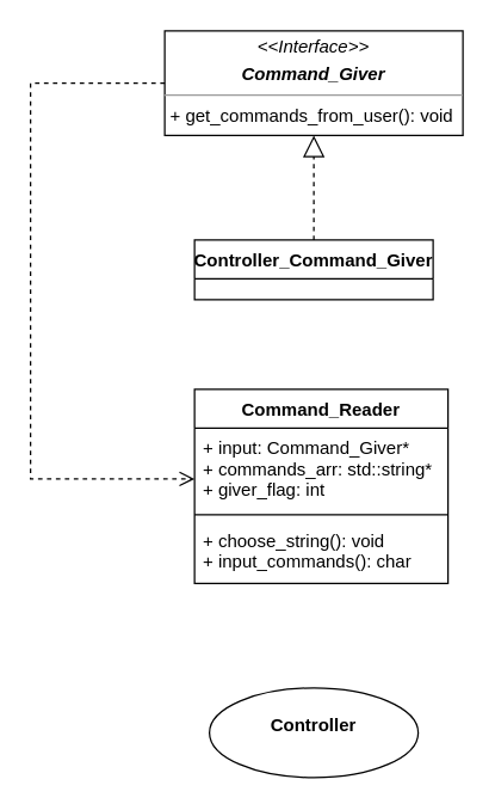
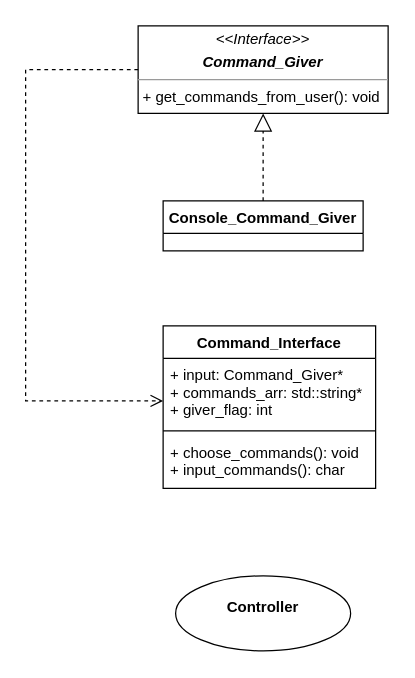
  <mxCell id="0" />
  <mxCell id="1" parent="0" />
  <mxCell id="2" value="&lt;p style=&quot;margin:0px;margin-top:4px;text-align:center;&quot;&gt;&lt;i&gt;&amp;lt;&amp;lt;Interface&amp;gt;&amp;gt;&lt;/i&gt;&lt;/p&gt;&lt;p style=&quot;margin:0px;margin-top:4px;text-align:center;&quot;&gt;&lt;i&gt;&lt;b&gt;Command_Giver&lt;/b&gt;&lt;/i&gt;&lt;/p&gt;&lt;hr size=&quot;1&quot;&gt;&lt;p style=&quot;margin:0px;margin-left:4px;&quot;&gt;+ get_commands_from_user(): void&lt;/p&gt;" style="verticalAlign=top;align=left;overflow=fill;fontSize=12;fontFamily=Helvetica;html=1;" vertex="1" parent="1"><mxGeometry x="110" y="20" width="200" height="70" as="geometry" /></mxCell>
  <mxCell id="3" value="" style="endArrow=block;dashed=1;endFill=0;endSize=12;html=1;rounded=0;entryX=0.5;entryY=1;entryDx=0;entryDy=0;" edge="1" parent="1" target="2"><mxGeometry width="160" relative="1" as="geometry"><mxPoint x="210" y="160" as="sourcePoint" /><mxPoint x="300" y="130" as="targetPoint" /></mxGeometry></mxCell>
- <mxCell id="4" value="Controller_Command_Giver" style="swimlane;fontStyle=1;align=center;verticalAlign=top;childLayout=stackLayout;horizontal=1;startSize=26;horizontalStack=0;resizeParent=1;resizeParentMax=0;resizeLast=0;collapsible=1;marginBottom=0;" vertex="1" parent="1"><mxGeometry x="130" y="160" width="160" height="40" as="geometry" /></mxCell>
- <mxCell id="5" value="Command_Reader" style="swimlane;fontStyle=1;align=center;verticalAlign=top;childLayout=stackLayout;horizontal=1;startSize=26;horizontalStack=0;resizeParent=1;resizeParentMax=0;resizeLast=0;collapsible=1;marginBottom=0;" vertex="1" parent="1"><mxGeometry x="130" y="260" width="170" height="130" as="geometry" /></mxCell>
+ <mxCell id="4" value="Console_Command_Giver" style="swimlane;fontStyle=1;align=center;verticalAlign=top;childLayout=stackLayout;horizontal=1;startSize=26;horizontalStack=0;resizeParent=1;resizeParentMax=0;resizeLast=0;collapsible=1;marginBottom=0;" vertex="1" parent="1"><mxGeometry x="130" y="160" width="160" height="40" as="geometry" /></mxCell>
+ <mxCell id="5" value="Command_Interface" style="swimlane;fontStyle=1;align=center;verticalAlign=top;childLayout=stackLayout;horizontal=1;startSize=26;horizontalStack=0;resizeParent=1;resizeParentMax=0;resizeLast=0;collapsible=1;marginBottom=0;" vertex="1" parent="1"><mxGeometry x="130" y="260" width="170" height="130" as="geometry" /></mxCell>
  <mxCell id="6" value="+ input: Command_Giver*&#10;+ commands_arr: std::string*&#10;+ giver_flag: int" style="text;strokeColor=none;fillColor=none;align=left;verticalAlign=top;spacingLeft=4;spacingRight=4;overflow=hidden;rotatable=0;points=[[0,0.5],[1,0.5]];portConstraint=eastwest;" vertex="1" parent="5"><mxGeometry y="26" width="170" height="54" as="geometry" /></mxCell>
  <mxCell id="7" value="" style="line;strokeWidth=1;fillColor=none;align=left;verticalAlign=middle;spacingTop=-1;spacingLeft=3;spacingRight=3;rotatable=0;labelPosition=right;points=[];portConstraint=eastwest;strokeColor=inherit;" vertex="1" parent="5"><mxGeometry y="80" width="170" height="8" as="geometry" /></mxCell>
- <mxCell id="8" value="+ choose_string(): void&#10;+ input_commands(): char" style="text;strokeColor=none;fillColor=none;align=left;verticalAlign=top;spacingLeft=4;spacingRight=4;overflow=hidden;rotatable=0;points=[[0,0.5],[1,0.5]];portConstraint=eastwest;" vertex="1" parent="5"><mxGeometry y="88" width="170" height="42" as="geometry" /></mxCell>
+ <mxCell id="8" value="+ choose_commands(): void&#10;+ input_commands(): char" style="text;strokeColor=none;fillColor=none;align=left;verticalAlign=top;spacingLeft=4;spacingRight=4;overflow=hidden;rotatable=0;points=[[0,0.5],[1,0.5]];portConstraint=eastwest;" vertex="1" parent="5"><mxGeometry y="88" width="170" height="42" as="geometry" /></mxCell>
  <mxCell id="9" value="" style="html=1;verticalAlign=bottom;endArrow=open;dashed=1;endSize=8;rounded=0;exitX=0;exitY=0.5;exitDx=0;exitDy=0;" edge="1" parent="1" source="2"><mxGeometry relative="1" as="geometry"><mxPoint x="-10" y="180" as="sourcePoint" /><mxPoint x="130" y="320" as="targetPoint" /><Array as="points"><mxPoint x="20" y="55" /><mxPoint x="20" y="320" /></Array></mxGeometry></mxCell>
  <mxCell id="10" value="&lt;p style=&quot;margin:0px;margin-top:4px;text-align:center;&quot;&gt;&lt;br&gt;&lt;b&gt;Controller&lt;/b&gt;&lt;/p&gt;" style="ellipse;verticalAlign=top;align=left;overflow=fill;fontSize=12;fontFamily=Helvetica;html=1;" vertex="1" parent="1"><mxGeometry x="140" y="460" width="140" height="60" as="geometry" /></mxCell>
